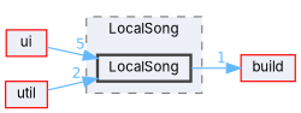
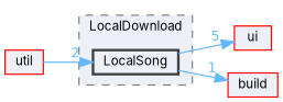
  digraph {
    compound=true
    fontname=Inter
    rankdir=LR
    node [color=red fillcolor="#edf0f7" fontname=Inter fontsize=10 shape=box style=filled]
    edge [color=steelblue1 fontcolor=steelblue1 fontname=Inter fontsize=10 labeldistance=1.5 labelfontname=Helvetica labelfontsize=10]
    n1 [color=grey25 height=0.2 label=LocalSong style="filled,bold" width=0.4]
    n2 [height=0.2 label=ui width=0.4]
    n3 [height=0.2 label=build width=0.4]
    n4 [height=0.2 label=util width=0.4]
    subgraph cluster_1 {
      bgcolor="#edf0f7"
      fontsize=10
-     label=LocalSong
+     label=LocalDownload
      pencolor=grey50
      style="filled,dashed"
      n1
    }
-   n2 -> n1 [headlabel=5]
+   n1 -> n2 [headlabel=5]
    n1 -> n3 [headlabel=1]
    n4 -> n1 [headlabel=2]
  }
